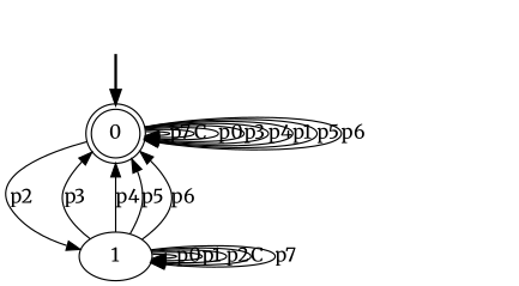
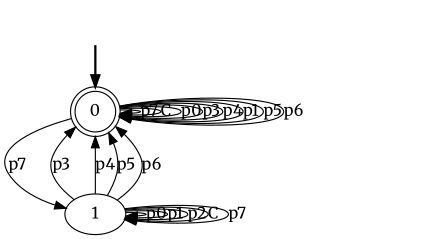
  digraph {
    rankdir=TB
    fontname=Merriweather
    node [fontname=Merriweather]
    edge [fontname=Merriweather]
    fake0 [style=invisible]
    n2 [label=0 root=true shape=doublecircle]
    n3 [label=1]
    fake0 -> n2 [style=bold]
    n2 -> n2 [label=p7]
    n2 -> n2 [label=C]
    n2 -> n2 [label=p0]
    n2 -> n2 [label=p3]
    n2 -> n2 [label=p4]
    n2 -> n2 [label=p1]
    n2 -> n2 [label=p5]
    n2 -> n2 [label=p6]
-   n2 -> n3 [label=p2]
+   n2 -> n3 [label=p7]
    n3 -> n2 [label=p3]
    n3 -> n2 [label=p4]
    n3 -> n2 [label=p5]
    n3 -> n2 [label=p6]
    n3 -> n3 [label=p0]
    n3 -> n3 [label=p1]
    n3 -> n3 [label=p2]
    n3 -> n3 [label=C]
    n3 -> n3 [label=p7]
  }
